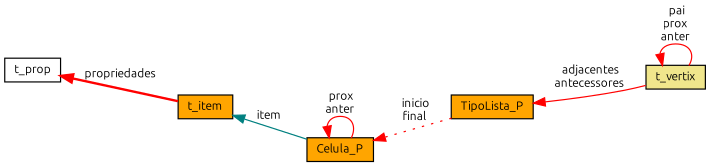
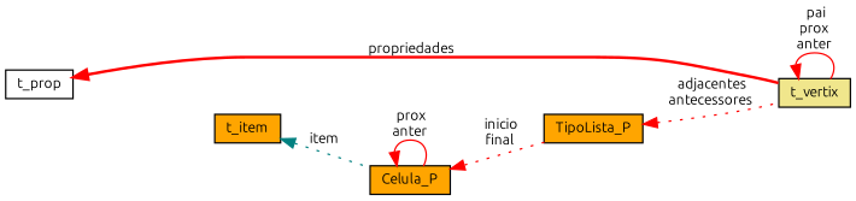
  digraph {
    fontname=Ubuntu
    rankdir=LR
    node [color=black fillcolor=orange fontname=Ubuntu fontsize=10 shape=record style=filled]
    edge [color=red dir=back fontname=Ubuntu fontsize=10 labelfontname=Helvetica labelfontsize=10 style=dotted]
    n1 [fillcolor=khaki fontcolor=black height=0.2 label=t_vertix width=0.4]
    n2 [height=0.2 label=TipoLista_P width=0.4]
    n3 [height=0.2 label=Celula_P width=0.4]
    n4 [height=0.2 label=t_item width=0.4]
    n5 [fillcolor=white height=0.2 label=t_prop width=0.4]
    n1 -> n1 [label=" pai\nprox\nanter" style=solid]
-   n2 -> n1 [label=" adjacentes\nantecessores" style=solid]
+   n2 -> n1 [label=" adjacentes\nantecessores"]
    n3 -> n2 [label=" inicio\nfinal"]
    n3 -> n3 [label=" prox\nanter" style=solid]
-   n4 -> n3 [color=teal label=" item" style=solid]
-   n5 -> n4 [label=" propriedades" style=bold]
+   n4 -> n3 [color=teal label=" item"]
+   n5 -> n1 [label=" propriedades" style=bold]
  }
